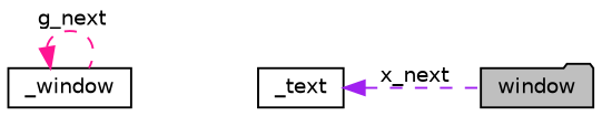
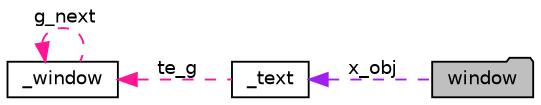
  digraph {
    rankdir=LR
    node [color=black fillcolor=white fontname=Helvetica fontsize=10 shape=box style=filled]
    edge [color=deeppink dir=back fontname=Helvetica fontsize=10 labelfontname=Helvetica labelfontsize=10 style=dashed]
    n1 [fillcolor=grey75 fontcolor=black height=0.2 label=window shape=folder width=0.4]
    n2 [height=0.2 label=_text width=0.4]
    n3 [height=0.2 label=_window width=0.4]
-   n2 -> n1 [color=purple label=" x_next"]
+   n2 -> n1 [color=purple label=" x_obj"]
+   n3 -> n2 [label=" te_g"]
    n3 -> n3 [label=" g_next"]
  }
